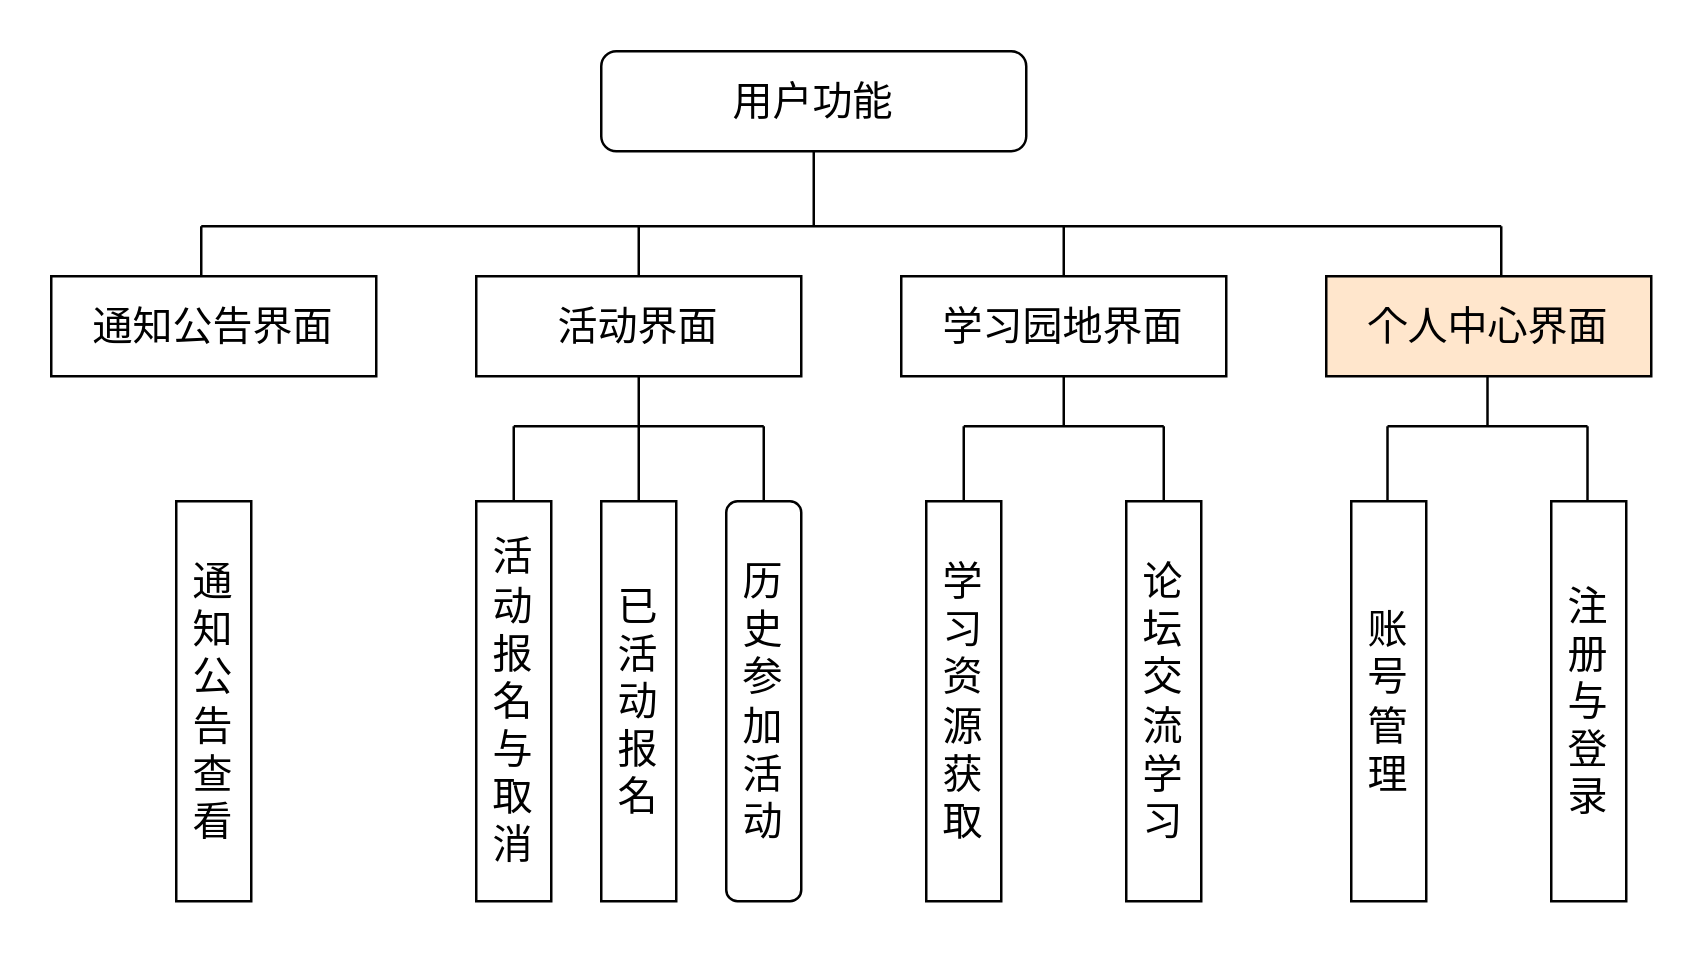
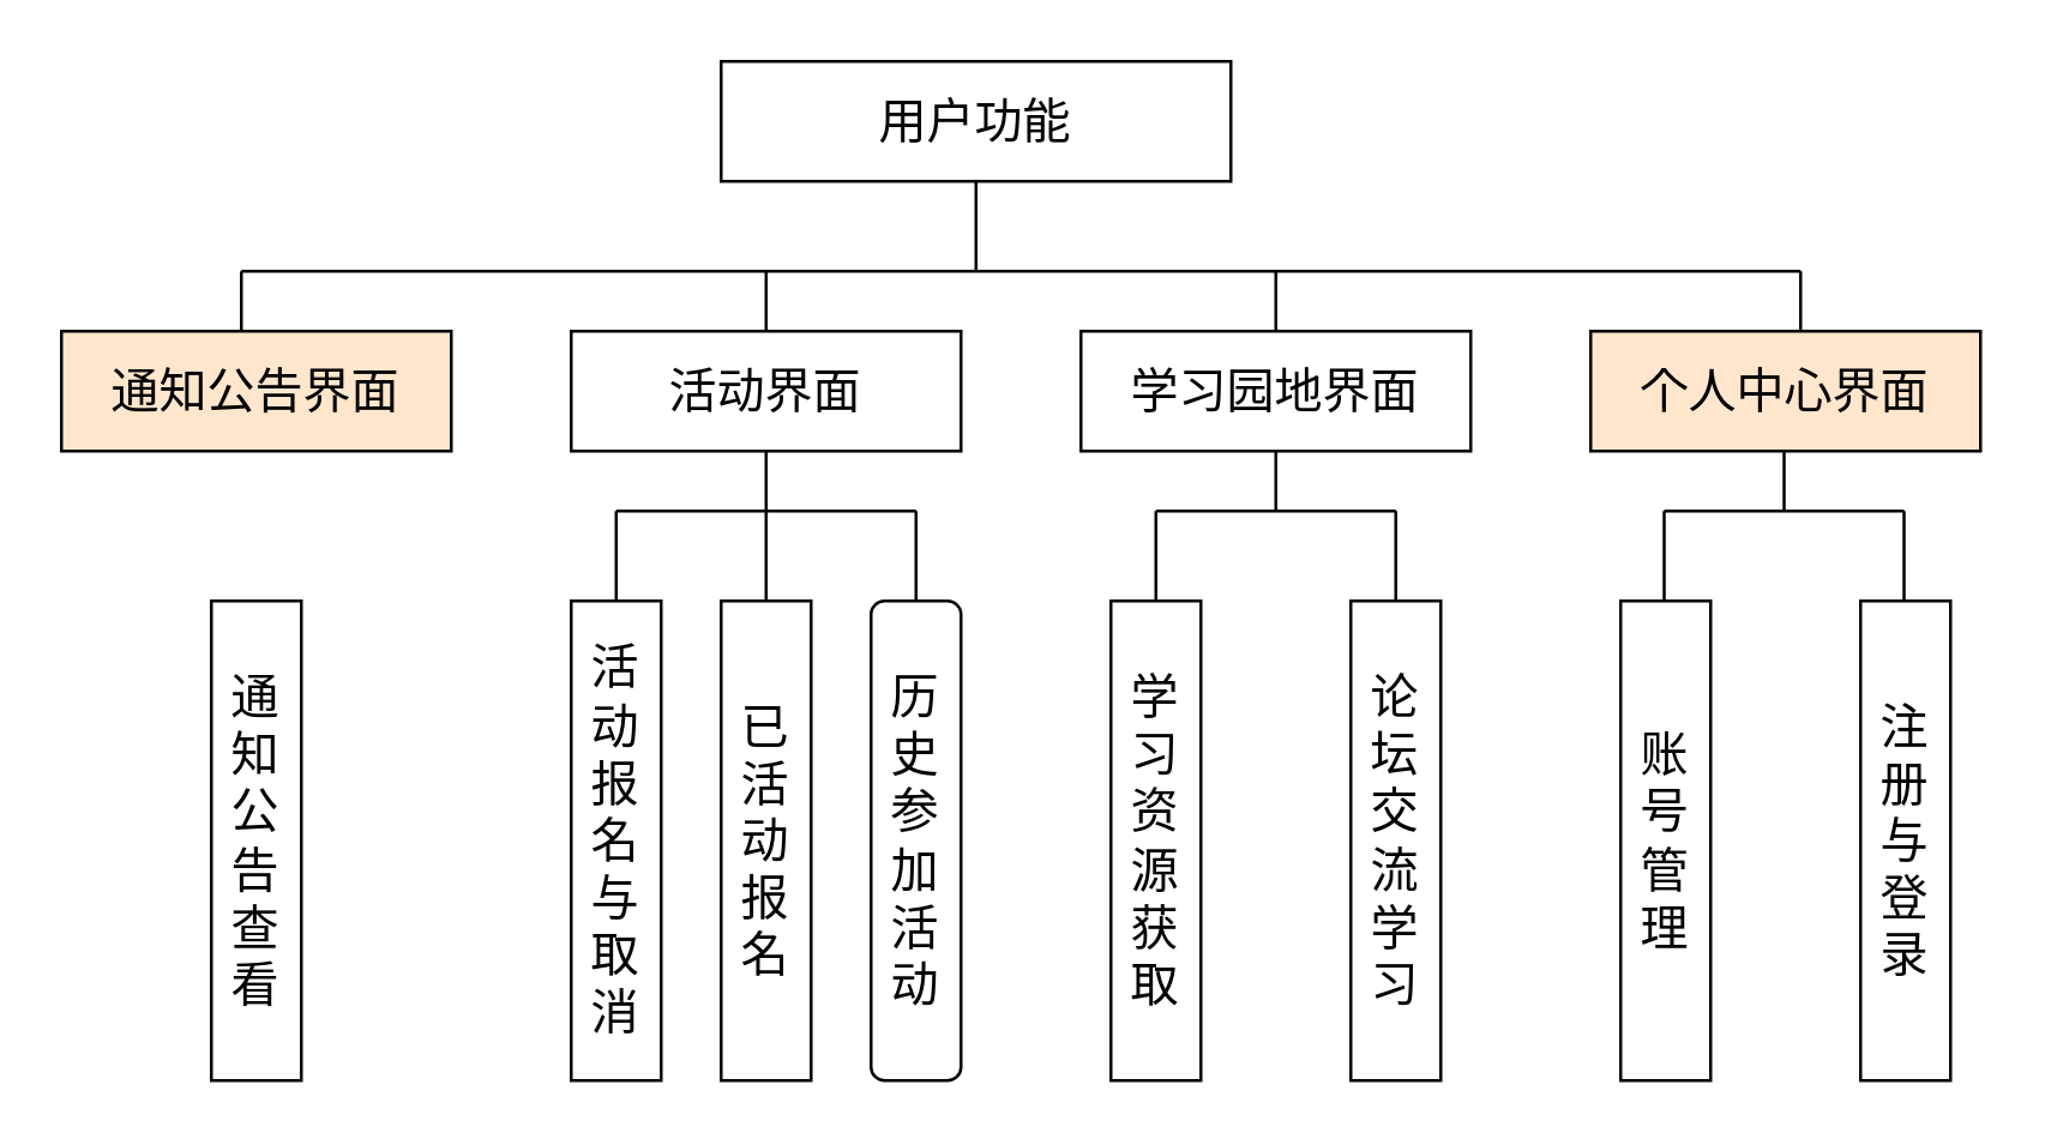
  <mxCell id="0" />
  <mxCell id="1" parent="0" />
- <mxCell id="2" value="&lt;font style=&quot;font-size: 16px;&quot;&gt;用户功能&lt;br&gt;&lt;/font&gt;" style="whiteSpace=wrap;html=1;rounded=1;" parent="1" vertex="1"><mxGeometry x="240" y="20" width="170" height="40" as="geometry" /></mxCell>
+ <mxCell id="2" value="&lt;font style=&quot;font-size: 16px;&quot;&gt;用户功能&lt;br&gt;&lt;/font&gt;" style="rounded=0;whiteSpace=wrap;html=1;" parent="1" vertex="1"><mxGeometry x="240" y="20" width="170" height="40" as="geometry" /></mxCell>
  <mxCell id="3" value="&lt;font style=&quot;font-size: 16px;&quot;&gt;通知公告查看&lt;/font&gt;" style="rounded=0;whiteSpace=wrap;html=1;" parent="1" vertex="1"><mxGeometry x="70" y="200" width="30" height="160" as="geometry" /></mxCell>
  <mxCell id="4" value="&lt;font style=&quot;font-size: 16px;&quot;&gt;活动报名与取消&lt;/font&gt;" style="rounded=0;whiteSpace=wrap;html=1;" parent="1" vertex="1"><mxGeometry x="190" y="200" width="30" height="160" as="geometry" /></mxCell>
  <mxCell id="5" value="&lt;font style=&quot;font-size: 16px;&quot;&gt;学习资源获取&lt;/font&gt;" style="rounded=0;whiteSpace=wrap;html=1;" parent="1" vertex="1"><mxGeometry x="370" y="200" width="30" height="160" as="geometry" /></mxCell>
  <mxCell id="6" value="&lt;font style=&quot;font-size: 16px;&quot;&gt;账号管理&lt;/font&gt;" style="rounded=0;whiteSpace=wrap;html=1;" parent="1" vertex="1"><mxGeometry x="540" y="200" width="30" height="160" as="geometry" /></mxCell>
- <mxCell id="7" value="&lt;font style=&quot;font-size: 16px;&quot;&gt;通知公告界面&lt;/font&gt;" style="rounded=0;whiteSpace=wrap;html=1;" parent="1" vertex="1"><mxGeometry y="110" width="130" height="40" as="geometry" x="20" /></mxCell>
+ <mxCell id="7" value="&lt;font style=&quot;font-size: 16px;&quot;&gt;通知公告界面&lt;/font&gt;" style="rounded=0;whiteSpace=wrap;html=1;fillColor=#ffe6cc;" parent="1" vertex="1"><mxGeometry y="110" width="130" height="40" as="geometry" x="20" /></mxCell>
  <mxCell id="8" value="&lt;font style=&quot;font-size: 16px;&quot;&gt;活动界面&lt;br&gt;&lt;/font&gt;" style="rounded=0;whiteSpace=wrap;html=1;" parent="1" vertex="1"><mxGeometry x="190" y="110" width="130" height="40" as="geometry" /></mxCell>
  <mxCell id="9" value="&lt;font style=&quot;font-size: 16px;&quot;&gt;学习园地界面&lt;/font&gt;" style="rounded=0;whiteSpace=wrap;html=1;" parent="1" vertex="1"><mxGeometry x="360" y="110" width="130" height="40" as="geometry" /></mxCell>
  <mxCell id="10" value="&lt;font style=&quot;font-size: 16px;&quot;&gt;个人中心界面&lt;/font&gt;" style="rounded=0;whiteSpace=wrap;html=1;fillColor=#ffe6cc;" parent="1" vertex="1"><mxGeometry x="530" y="110" width="130" height="40" as="geometry" /></mxCell>
  <mxCell id="11" value="&lt;font style=&quot;font-size: 16px;&quot;&gt;已活动报名&lt;/font&gt;" style="rounded=0;whiteSpace=wrap;html=1;" parent="1" vertex="1"><mxGeometry x="240" y="200" width="30" height="160" as="geometry" /></mxCell>
  <mxCell id="12" value="&lt;font style=&quot;font-size: 16px;&quot;&gt;历史参加活动&lt;/font&gt;" style="whiteSpace=wrap;html=1;rounded=1;" parent="1" vertex="1"><mxGeometry x="290" y="200" width="30" height="160" as="geometry" /></mxCell>
  <mxCell id="13" value="&lt;font style=&quot;font-size: 16px;&quot;&gt;论坛交流学习&lt;/font&gt;" style="rounded=0;whiteSpace=wrap;html=1;" parent="1" vertex="1"><mxGeometry x="450" y="200" width="30" height="160" as="geometry" /></mxCell>
  <mxCell id="14" value="" style="endArrow=none;html=1;rounded=0;entryX=0.5;entryY=1;entryDx=0;entryDy=0;" parent="1" target="2" edge="1"><mxGeometry width="50" height="50" relative="1" as="geometry"><mxPoint x="325" y="90" as="sourcePoint" /><mxPoint x="320" y="80" as="targetPoint" /></mxGeometry></mxCell>
  <mxCell id="15" value="" style="endArrow=none;html=1;rounded=0;" parent="1" edge="1"><mxGeometry width="50" height="50" relative="1" as="geometry"><mxPoint x="80" y="90" as="sourcePoint" /><mxPoint x="600" y="90" as="targetPoint" /></mxGeometry></mxCell>
  <mxCell id="16" value="" style="endArrow=none;html=1;rounded=0;" parent="1" edge="1"><mxGeometry width="50" height="50" relative="1" as="geometry"><mxPoint x="80" y="110" as="sourcePoint" /><mxPoint x="80" y="90" as="targetPoint" /></mxGeometry></mxCell>
  <mxCell id="17" value="" style="endArrow=none;html=1;rounded=0;" parent="1" edge="1"><mxGeometry width="50" height="50" relative="1" as="geometry"><mxPoint x="600" y="110" as="sourcePoint" /><mxPoint x="600" y="90" as="targetPoint" /></mxGeometry></mxCell>
  <mxCell id="18" value="" style="endArrow=none;html=1;rounded=0;exitX=0.5;exitY=0;exitDx=0;exitDy=0;" parent="1" source="8" edge="1"><mxGeometry width="50" height="50" relative="1" as="geometry"><mxPoint x="180" y="120" as="sourcePoint" /><mxPoint x="255" y="90" as="targetPoint" /></mxGeometry></mxCell>
  <mxCell id="19" value="" style="endArrow=none;html=1;rounded=0;exitX=0.5;exitY=0;exitDx=0;exitDy=0;" parent="1" source="9" edge="1"><mxGeometry width="50" height="50" relative="1" as="geometry"><mxPoint x="440" y="80" as="sourcePoint" /><mxPoint x="425" y="90" as="targetPoint" /></mxGeometry></mxCell>
  <mxCell id="20" value="" style="endArrow=none;html=1;rounded=0;entryX=0.5;entryY=1;entryDx=0;entryDy=0;" parent="1" target="9" edge="1"><mxGeometry width="50" height="50" relative="1" as="geometry"><mxPoint x="425" y="170" as="sourcePoint" /><mxPoint x="430" y="160" as="targetPoint" /></mxGeometry></mxCell>
  <mxCell id="21" value="" style="endArrow=none;html=1;rounded=0;entryX=0.5;entryY=0;entryDx=0;entryDy=0;" parent="1" target="13" edge="1"><mxGeometry width="50" height="50" relative="1" as="geometry"><mxPoint x="465" y="170" as="sourcePoint" /><mxPoint x="400" y="170" as="targetPoint" /></mxGeometry></mxCell>
  <mxCell id="22" value="" style="endArrow=none;html=1;rounded=0;exitX=0.5;exitY=0;exitDx=0;exitDy=0;" parent="1" source="5" edge="1"><mxGeometry width="50" height="50" relative="1" as="geometry"><mxPoint x="390" y="230" as="sourcePoint" /><mxPoint x="385" y="170" as="targetPoint" /></mxGeometry></mxCell>
  <mxCell id="23" value="" style="endArrow=none;html=1;rounded=0;" parent="1" edge="1"><mxGeometry width="50" height="50" relative="1" as="geometry"><mxPoint x="385" y="170" as="sourcePoint" /><mxPoint x="465" y="170" as="targetPoint" /></mxGeometry></mxCell>
  <mxCell id="24" value="" style="endArrow=none;html=1;rounded=0;entryX=0.5;entryY=1;entryDx=0;entryDy=0;" parent="1" target="8" edge="1"><mxGeometry width="50" height="50" relative="1" as="geometry"><mxPoint x="255" y="170" as="sourcePoint" /><mxPoint x="270" y="140" as="targetPoint" /></mxGeometry></mxCell>
  <mxCell id="25" value="" style="endArrow=none;html=1;rounded=0;exitX=0.5;exitY=0;exitDx=0;exitDy=0;" parent="1" source="4" edge="1"><mxGeometry width="50" height="50" relative="1" as="geometry"><mxPoint x="240" y="230" as="sourcePoint" /><mxPoint x="205" y="170" as="targetPoint" /></mxGeometry></mxCell>
  <mxCell id="26" value="" style="endArrow=none;html=1;rounded=0;exitX=0.5;exitY=0;exitDx=0;exitDy=0;" parent="1" source="11" edge="1"><mxGeometry width="50" height="50" relative="1" as="geometry"><mxPoint x="290" y="190" as="sourcePoint" /><mxPoint x="255" y="170" as="targetPoint" /></mxGeometry></mxCell>
  <mxCell id="27" value="" style="endArrow=none;html=1;rounded=0;exitX=0.5;exitY=0;exitDx=0;exitDy=0;" parent="1" source="12" edge="1"><mxGeometry width="50" height="50" relative="1" as="geometry"><mxPoint x="290" y="210" as="sourcePoint" /><mxPoint x="305" y="170" as="targetPoint" /></mxGeometry></mxCell>
  <mxCell id="28" value="" style="endArrow=none;html=1;rounded=0;" parent="1" edge="1"><mxGeometry width="50" height="50" relative="1" as="geometry"><mxPoint x="205" y="170" as="sourcePoint" /><mxPoint x="305" y="170" as="targetPoint" /></mxGeometry></mxCell>
  <mxCell id="29" value="&lt;font style=&quot;font-size: 16px;&quot;&gt;注册与登录&lt;/font&gt;" style="rounded=0;whiteSpace=wrap;html=1;" vertex="1" parent="1"><mxGeometry x="620" y="200" width="30" height="160" as="geometry" /></mxCell>
  <mxCell id="30" value="" style="endArrow=none;html=1;rounded=0;entryX=0.5;entryY=1;entryDx=0;entryDy=0;" edge="1" parent="1"><mxGeometry width="50" height="50" relative="1" as="geometry"><mxPoint x="594.5" y="170" as="sourcePoint" /><mxPoint x="594.5" y="150" as="targetPoint" /></mxGeometry></mxCell>
  <mxCell id="31" value="" style="endArrow=none;html=1;rounded=0;entryX=0.5;entryY=0;entryDx=0;entryDy=0;" edge="1" parent="1"><mxGeometry width="50" height="50" relative="1" as="geometry"><mxPoint x="634.5" y="170" as="sourcePoint" /><mxPoint x="634.5" y="200" as="targetPoint" /></mxGeometry></mxCell>
  <mxCell id="32" value="" style="endArrow=none;html=1;rounded=0;exitX=0.5;exitY=0;exitDx=0;exitDy=0;" edge="1" parent="1"><mxGeometry width="50" height="50" relative="1" as="geometry"><mxPoint x="554.5" y="200" as="sourcePoint" /><mxPoint x="554.5" y="170" as="targetPoint" /></mxGeometry></mxCell>
  <mxCell id="33" value="" style="endArrow=none;html=1;rounded=0;" edge="1" parent="1"><mxGeometry width="50" height="50" relative="1" as="geometry"><mxPoint x="554.5" y="170" as="sourcePoint" /><mxPoint x="634.5" y="170" as="targetPoint" /></mxGeometry></mxCell>
